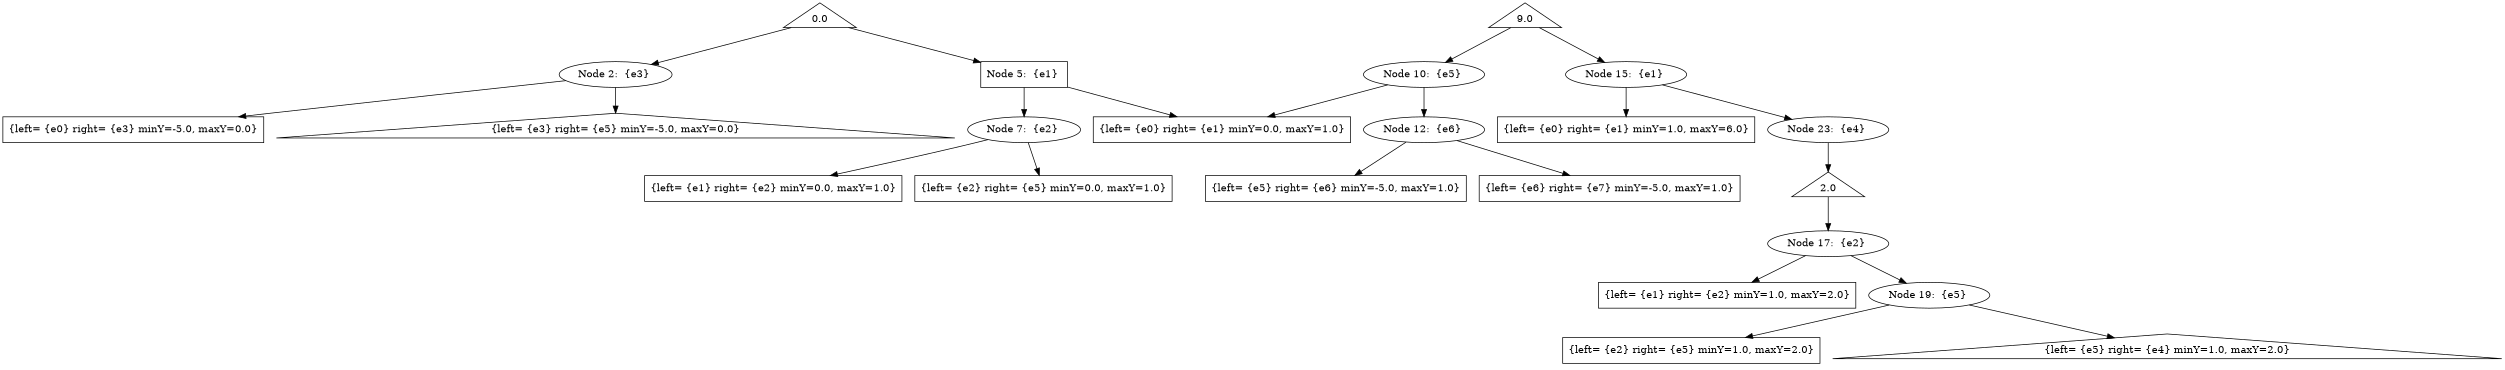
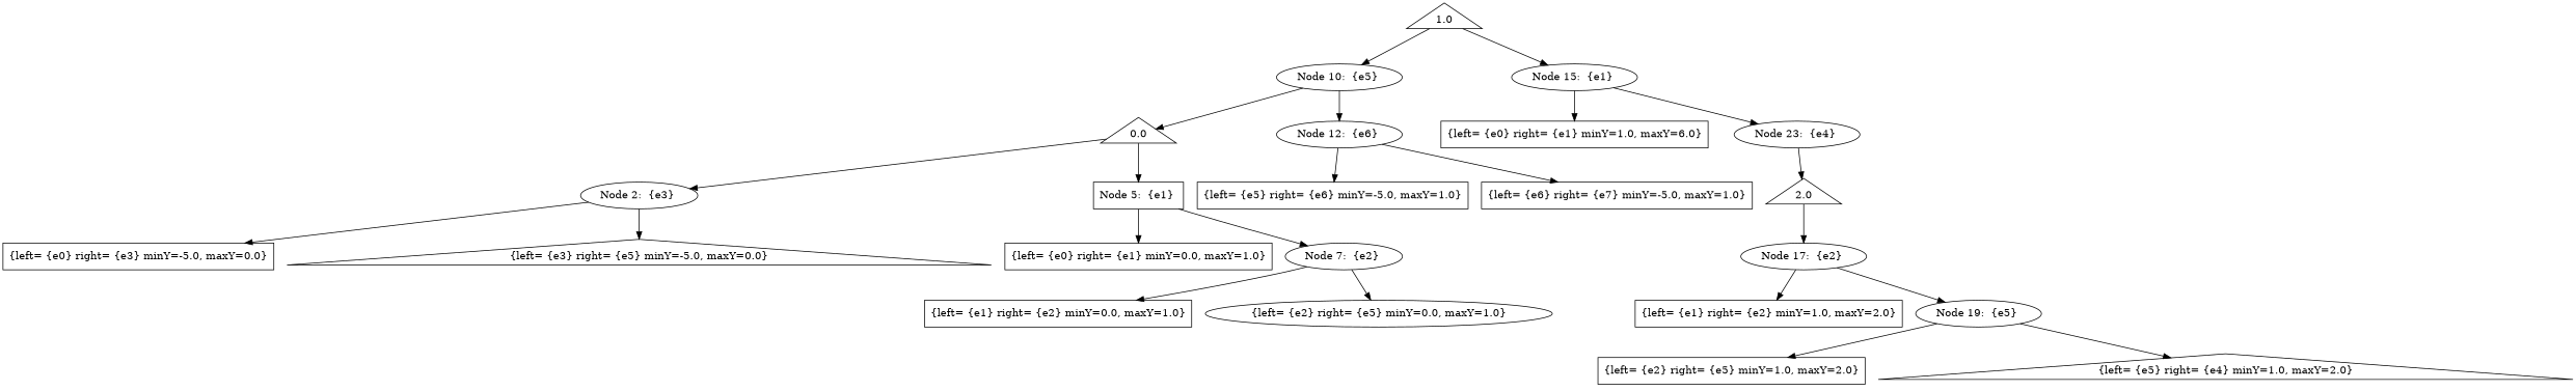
  digraph {
    node [shape=rectangle]
    "Node 2:  {e3} " [shape=""]
    "{left= {e0} right= {e3} minY=-5.0, maxY=0.0}"
    "{left= {e3} right= {e5} minY=-5.0, maxY=0.0}" [shape=triangle]
    0.0 [shape=triangle]
    "Node 5:  {e1} " [shape=box]
    "{left= {e0} right= {e1} minY=0.0, maxY=1.0}"
    "Node 7:  {e2} " [shape=""]
    "{left= {e1} right= {e2} minY=0.0, maxY=1.0}"
-   "{left= {e2} right= {e5} minY=0.0, maxY=1.0}"
+   "{left= {e2} right= {e5} minY=0.0, maxY=1.0}" [shape=ellipse]
    "Node 10:  {e5} " [shape=""]
    "Node 12:  {e6} " [shape=""]
    "{left= {e5} right= {e6} minY=-5.0, maxY=1.0}"
    "{left= {e6} right= {e7} minY=-5.0, maxY=1.0}"
-   1.0 [shape=triangle label=9.0]
+   1.0 [shape=triangle]
    "Node 15:  {e1} " [shape=""]
    "{left= {e0} right= {e1} minY=1.0, maxY=6.0}"
    "Node 23:  {e4} " [shape=""]
    2.0 [shape=triangle]
    "Node 17:  {e2} " [shape=""]
    "{left= {e1} right= {e2} minY=1.0, maxY=2.0}"
    "Node 19:  {e5} " [shape=""]
    "{left= {e2} right= {e5} minY=1.0, maxY=2.0}"
    "{left= {e5} right= {e4} minY=1.0, maxY=2.0}" [shape=triangle]
    "Node 2:  {e3} " -> "{left= {e0} right= {e3} minY=-5.0, maxY=0.0}"
    "Node 2:  {e3} " -> "{left= {e3} right= {e5} minY=-5.0, maxY=0.0}"
    0.0 -> "Node 2:  {e3} "
    0.0 -> "Node 5:  {e1} "
    "Node 5:  {e1} " -> "{left= {e0} right= {e1} minY=0.0, maxY=1.0}"
    "Node 5:  {e1} " -> "Node 7:  {e2} "
    "Node 7:  {e2} " -> "{left= {e1} right= {e2} minY=0.0, maxY=1.0}"
    "Node 7:  {e2} " -> "{left= {e2} right= {e5} minY=0.0, maxY=1.0}"
-   "Node 10:  {e5} " -> "{left= {e0} right= {e1} minY=0.0, maxY=1.0}"
+   "Node 10:  {e5} " -> 0.0
    "Node 10:  {e5} " -> "Node 12:  {e6} "
    "Node 12:  {e6} " -> "{left= {e5} right= {e6} minY=-5.0, maxY=1.0}"
    "Node 12:  {e6} " -> "{left= {e6} right= {e7} minY=-5.0, maxY=1.0}"
    1.0 -> "Node 10:  {e5} "
    1.0 -> "Node 15:  {e1} "
    "Node 15:  {e1} " -> "{left= {e0} right= {e1} minY=1.0, maxY=6.0}"
    "Node 15:  {e1} " -> "Node 23:  {e4} "
    "Node 23:  {e4} " -> 2.0
    2.0 -> "Node 17:  {e2} "
    "Node 17:  {e2} " -> "{left= {e1} right= {e2} minY=1.0, maxY=2.0}"
    "Node 17:  {e2} " -> "Node 19:  {e5} "
    "Node 19:  {e5} " -> "{left= {e2} right= {e5} minY=1.0, maxY=2.0}"
    "Node 19:  {e5} " -> "{left= {e5} right= {e4} minY=1.0, maxY=2.0}"
  }
